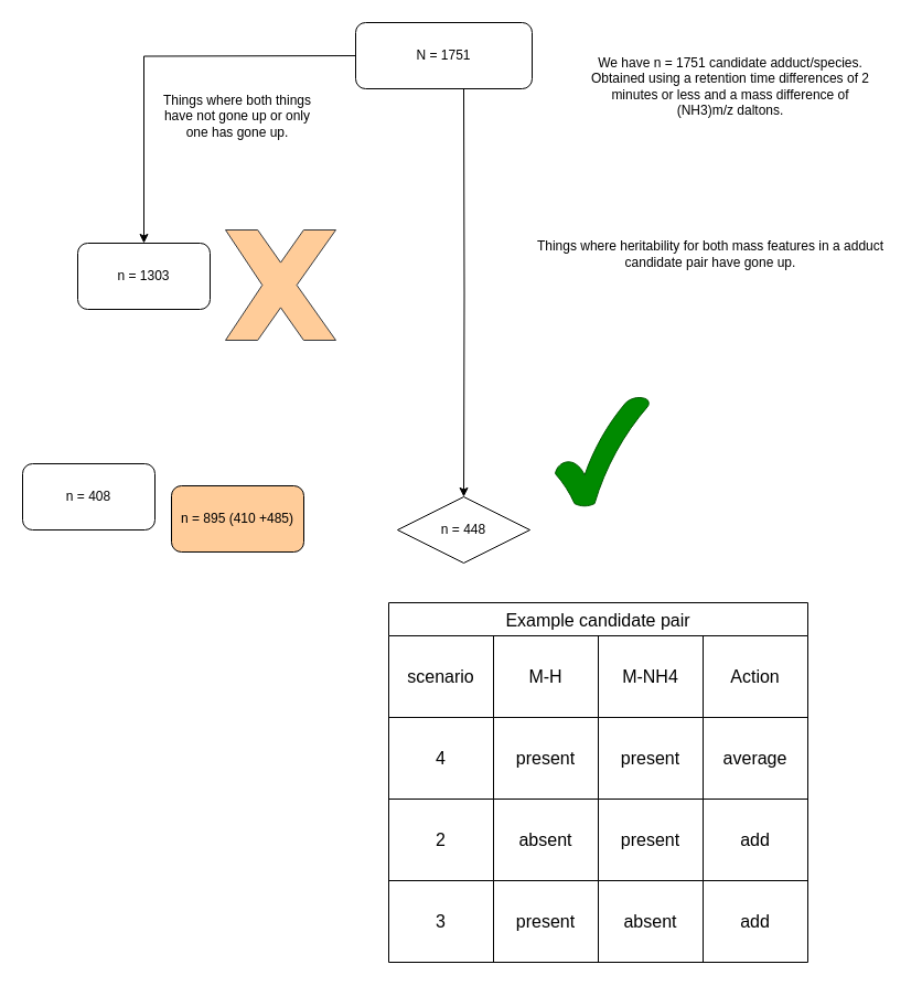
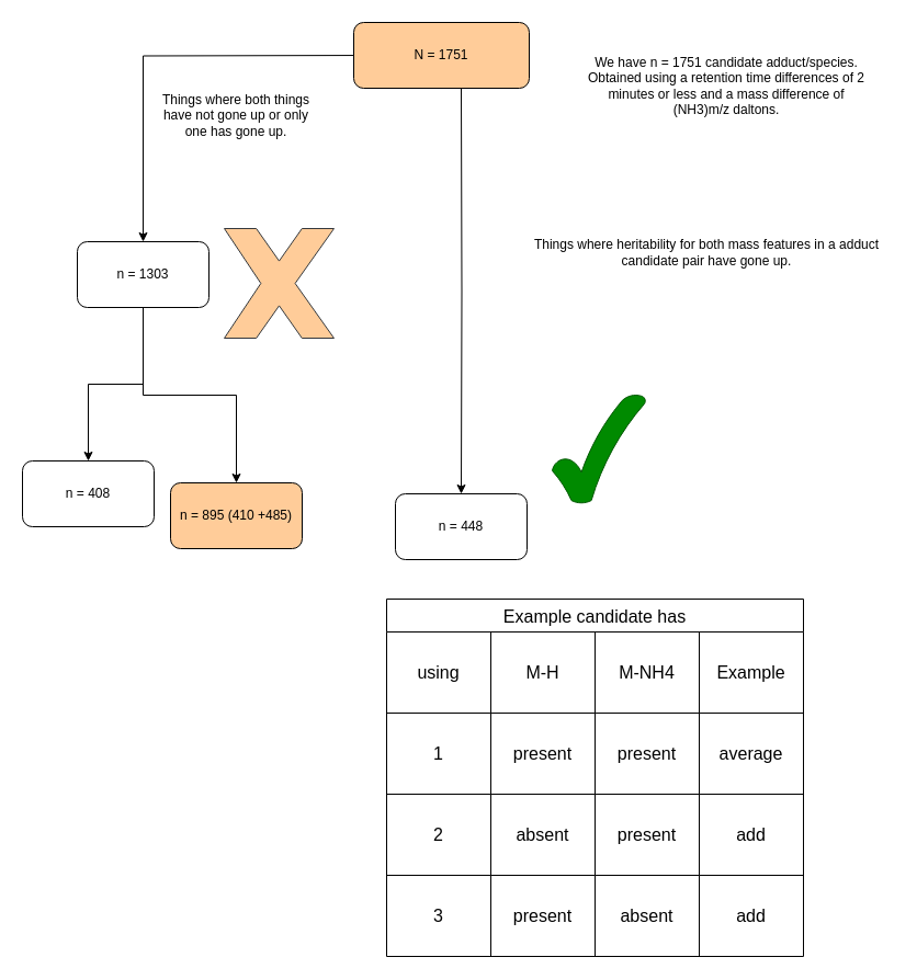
  <mxCell id="0" />
  <mxCell id="1" parent="0" />
  <mxCell id="2" value="" style="edgeStyle=orthogonalEdgeStyle;rounded=0;orthogonalLoop=1;jettySize=auto;html=1;" parent="1" target="6" edge="1"><mxGeometry relative="1" as="geometry"><mxPoint x="420" y="80" as="sourcePoint" /></mxGeometry></mxCell>
  <mxCell id="3" value="" style="edgeStyle=orthogonalEdgeStyle;rounded=0;orthogonalLoop=1;jettySize=auto;html=1;" parent="1" target="9" edge="1"><mxGeometry relative="1" as="geometry"><mxPoint x="340" y="50" as="sourcePoint" /></mxGeometry></mxCell>
- <mxCell id="4" value="N = 1751" style="rounded=1;whiteSpace=wrap;html=1;" parent="1" vertex="1"><mxGeometry x="322" y="20" width="160" height="60" as="geometry" /></mxCell>
+ <mxCell id="4" value="N = 1751" style="rounded=1;whiteSpace=wrap;html=1;fillColor=#ffcc99;" parent="1" vertex="1"><mxGeometry x="322" y="20" width="160" height="60" as="geometry" /></mxCell>
  <mxCell id="5" value="We have n = 1751 candidate adduct/species. Obtained using a retention time differences of 2 minutes or less and a mass difference of (NH3)m/z daltons." style="text;html=1;strokeColor=none;fillColor=none;align=center;verticalAlign=middle;whiteSpace=wrap;rounded=0;" parent="1" vertex="1"><mxGeometry x="532" y="43" width="260" height="70" as="geometry" /></mxCell>
- <mxCell id="6" value="n = 448" style="rhombus;whiteSpace=wrap;html=1;" parent="1" vertex="1"><mxGeometry x="360" y="450" width="120" height="60" as="geometry" /></mxCell>
+ <mxCell id="6" value="n = 448" style="whiteSpace=wrap;html=1;rounded=1;" parent="1" vertex="1"><mxGeometry x="360" y="450" width="120" height="60" as="geometry" /></mxCell>
+ <mxCell id="7" value="" style="edgeStyle=orthogonalEdgeStyle;rounded=0;orthogonalLoop=1;jettySize=auto;html=1;" parent="1" source="9" target="12" edge="1"><mxGeometry relative="1" as="geometry" /></mxCell>
+ <mxCell id="8" value="" style="edgeStyle=orthogonalEdgeStyle;rounded=0;orthogonalLoop=1;jettySize=auto;html=1;" parent="1" source="9" target="13" edge="1"><mxGeometry relative="1" as="geometry" /></mxCell>
  <mxCell id="9" value="n = 1303" style="whiteSpace=wrap;html=1;rounded=1;" parent="1" vertex="1"><mxGeometry x="70" y="220" width="120" height="60" as="geometry" /></mxCell>
  <mxCell id="10" value="Things where heritability for both mass features in a adduct candidate pair have gone up." style="text;html=1;strokeColor=none;fillColor=none;align=center;verticalAlign=middle;whiteSpace=wrap;rounded=0;" parent="1" vertex="1"><mxGeometry x="474" y="205" width="340" height="50" as="geometry" /></mxCell>
  <mxCell id="11" value="Things where both things have not gone up or only one has gone up." style="text;html=1;strokeColor=none;fillColor=none;align=center;verticalAlign=middle;whiteSpace=wrap;rounded=0;" parent="1" vertex="1"><mxGeometry x="140" y="70" width="150" height="70" as="geometry" /></mxCell>
  <mxCell id="12" value="n = 895 (410 +485)" style="whiteSpace=wrap;html=1;rounded=1;fillColor=#ffcc99;" parent="1" vertex="1"><mxGeometry x="155" y="440" width="120" height="60" as="geometry" /></mxCell>
  <mxCell id="13" value="n = 408" style="whiteSpace=wrap;html=1;rounded=1;" parent="1" vertex="1"><mxGeometry x="20" y="420" width="120" height="60" as="geometry" /></mxCell>
  <mxCell id="14" value="" style="verticalLabelPosition=bottom;verticalAlign=top;html=1;shape=mxgraph.basic.x;fillColor=#ffcc99;strokeColor=#36393d;" vertex="1" parent="1"><mxGeometry x="204" y="208" width="100" height="100" as="geometry" /></mxCell>
  <mxCell id="15" value="" style="verticalLabelPosition=bottom;verticalAlign=top;html=1;shape=mxgraph.basic.tick;fillColor=#008a00;strokeColor=#005700;fontColor=#ffffff;" vertex="1" parent="1"><mxGeometry x="503" y="359" width="85" height="100" as="geometry" /></mxCell>
- <mxCell id="16" value="Example candidate pair" style="shape=table;startSize=30;container=1;collapsible=0;childLayout=tableLayout;strokeColor=default;fontSize=16;" vertex="1" parent="1"><mxGeometry x="352" y="546" width="380" height="326" as="geometry" /></mxCell>
+ <mxCell id="16" value="Example candidate has" style="shape=table;startSize=30;container=1;collapsible=0;childLayout=tableLayout;strokeColor=default;fontSize=16;" vertex="1" parent="1"><mxGeometry x="352" y="546" width="380" height="326" as="geometry" /></mxCell>
  <mxCell id="17" value="" style="shape=tableRow;horizontal=0;startSize=0;swimlaneHead=0;swimlaneBody=0;strokeColor=inherit;top=0;left=0;bottom=0;right=0;collapsible=0;dropTarget=0;fillColor=none;points=[[0,0.5],[1,0.5]];portConstraint=eastwest;fontSize=16;" vertex="1" parent="16"><mxGeometry y="30" width="380" height="74" as="geometry" /></mxCell>
- <mxCell id="18" value="scenario" style="shape=partialRectangle;html=1;whiteSpace=wrap;connectable=0;strokeColor=inherit;overflow=hidden;fillColor=none;top=0;left=0;bottom=0;right=0;pointerEvents=1;fontSize=16;" vertex="1" parent="17"><mxGeometry width="95" height="74" as="geometry"><mxRectangle width="95" height="74" as="alternateBounds" /></mxGeometry></mxCell>
+ <mxCell id="18" value="using" style="shape=partialRectangle;html=1;whiteSpace=wrap;connectable=0;strokeColor=inherit;overflow=hidden;fillColor=none;top=0;left=0;bottom=0;right=0;pointerEvents=1;fontSize=16;" vertex="1" parent="17"><mxGeometry width="95" height="74" as="geometry"><mxRectangle width="95" height="74" as="alternateBounds" /></mxGeometry></mxCell>
  <mxCell id="19" value="M-H" style="shape=partialRectangle;html=1;whiteSpace=wrap;connectable=0;strokeColor=inherit;overflow=hidden;fillColor=none;top=0;left=0;bottom=0;right=0;pointerEvents=1;fontSize=16;" vertex="1" parent="17"><mxGeometry x="95" width="95" height="74" as="geometry"><mxRectangle width="95" height="74" as="alternateBounds" /></mxGeometry></mxCell>
  <mxCell id="20" value="M-NH4" style="shape=partialRectangle;html=1;whiteSpace=wrap;connectable=0;strokeColor=inherit;overflow=hidden;fillColor=none;top=0;left=0;bottom=0;right=0;pointerEvents=1;fontSize=16;" vertex="1" parent="17"><mxGeometry x="190" width="95" height="74" as="geometry"><mxRectangle width="95" height="74" as="alternateBounds" /></mxGeometry></mxCell>
- <mxCell id="21" value="Action" style="shape=partialRectangle;html=1;whiteSpace=wrap;connectable=0;strokeColor=inherit;overflow=hidden;fillColor=none;top=0;left=0;bottom=0;right=0;pointerEvents=1;fontSize=16;" vertex="1" parent="17"><mxGeometry x="285" width="95" height="74" as="geometry"><mxRectangle width="95" height="74" as="alternateBounds" /></mxGeometry></mxCell>
+ <mxCell id="21" value="Example" style="shape=partialRectangle;html=1;whiteSpace=wrap;connectable=0;strokeColor=inherit;overflow=hidden;fillColor=none;top=0;left=0;bottom=0;right=0;pointerEvents=1;fontSize=16;" vertex="1" parent="17"><mxGeometry x="285" width="95" height="74" as="geometry"><mxRectangle width="95" height="74" as="alternateBounds" /></mxGeometry></mxCell>
  <mxCell id="22" value="" style="shape=tableRow;horizontal=0;startSize=0;swimlaneHead=0;swimlaneBody=0;strokeColor=inherit;top=0;left=0;bottom=0;right=0;collapsible=0;dropTarget=0;fillColor=none;points=[[0,0.5],[1,0.5]];portConstraint=eastwest;fontSize=16;" vertex="1" parent="16"><mxGeometry y="104" width="380" height="74" as="geometry" /></mxCell>
- <mxCell id="23" value="4" style="shape=partialRectangle;html=1;whiteSpace=wrap;connectable=0;strokeColor=inherit;overflow=hidden;fillColor=none;top=0;left=0;bottom=0;right=0;pointerEvents=1;fontSize=16;" vertex="1" parent="22"><mxGeometry width="95" height="74" as="geometry"><mxRectangle width="95" height="74" as="alternateBounds" /></mxGeometry></mxCell>
+ <mxCell id="23" value="1" style="shape=partialRectangle;html=1;whiteSpace=wrap;connectable=0;strokeColor=inherit;overflow=hidden;fillColor=none;top=0;left=0;bottom=0;right=0;pointerEvents=1;fontSize=16;" vertex="1" parent="22"><mxGeometry width="95" height="74" as="geometry"><mxRectangle width="95" height="74" as="alternateBounds" /></mxGeometry></mxCell>
  <mxCell id="24" value="present" style="shape=partialRectangle;html=1;whiteSpace=wrap;connectable=0;strokeColor=inherit;overflow=hidden;fillColor=none;top=0;left=0;bottom=0;right=0;pointerEvents=1;fontSize=16;" vertex="1" parent="22"><mxGeometry x="95" width="95" height="74" as="geometry"><mxRectangle width="95" height="74" as="alternateBounds" /></mxGeometry></mxCell>
  <mxCell id="25" value="present" style="shape=partialRectangle;html=1;whiteSpace=wrap;connectable=0;strokeColor=inherit;overflow=hidden;fillColor=none;top=0;left=0;bottom=0;right=0;pointerEvents=1;fontSize=16;" vertex="1" parent="22"><mxGeometry x="190" width="95" height="74" as="geometry"><mxRectangle width="95" height="74" as="alternateBounds" /></mxGeometry></mxCell>
  <mxCell id="26" value="average" style="shape=partialRectangle;html=1;whiteSpace=wrap;connectable=0;strokeColor=inherit;overflow=hidden;fillColor=none;top=0;left=0;bottom=0;right=0;pointerEvents=1;fontSize=16;" vertex="1" parent="22"><mxGeometry x="285" width="95" height="74" as="geometry"><mxRectangle width="95" height="74" as="alternateBounds" /></mxGeometry></mxCell>
  <mxCell id="27" value="" style="shape=tableRow;horizontal=0;startSize=0;swimlaneHead=0;swimlaneBody=0;strokeColor=inherit;top=0;left=0;bottom=0;right=0;collapsible=0;dropTarget=0;fillColor=none;points=[[0,0.5],[1,0.5]];portConstraint=eastwest;fontSize=16;" vertex="1" parent="16"><mxGeometry y="178" width="380" height="74" as="geometry" /></mxCell>
  <mxCell id="28" value="2" style="shape=partialRectangle;html=1;whiteSpace=wrap;connectable=0;strokeColor=inherit;overflow=hidden;fillColor=none;top=0;left=0;bottom=0;right=0;pointerEvents=1;fontSize=16;" vertex="1" parent="27"><mxGeometry width="95" height="74" as="geometry"><mxRectangle width="95" height="74" as="alternateBounds" /></mxGeometry></mxCell>
  <mxCell id="29" value="absent" style="shape=partialRectangle;html=1;whiteSpace=wrap;connectable=0;strokeColor=inherit;overflow=hidden;fillColor=none;top=0;left=0;bottom=0;right=0;pointerEvents=1;fontSize=16;" vertex="1" parent="27"><mxGeometry x="95" width="95" height="74" as="geometry"><mxRectangle width="95" height="74" as="alternateBounds" /></mxGeometry></mxCell>
  <mxCell id="30" value="present" style="shape=partialRectangle;html=1;whiteSpace=wrap;connectable=0;strokeColor=inherit;overflow=hidden;fillColor=none;top=0;left=0;bottom=0;right=0;pointerEvents=1;fontSize=16;" vertex="1" parent="27"><mxGeometry x="190" width="95" height="74" as="geometry"><mxRectangle width="95" height="74" as="alternateBounds" /></mxGeometry></mxCell>
  <mxCell id="31" value="add" style="shape=partialRectangle;html=1;whiteSpace=wrap;connectable=0;strokeColor=inherit;overflow=hidden;fillColor=none;top=0;left=0;bottom=0;right=0;pointerEvents=1;fontSize=16;" vertex="1" parent="27"><mxGeometry x="285" width="95" height="74" as="geometry"><mxRectangle width="95" height="74" as="alternateBounds" /></mxGeometry></mxCell>
  <mxCell id="32" style="shape=tableRow;horizontal=0;startSize=0;swimlaneHead=0;swimlaneBody=0;strokeColor=inherit;top=0;left=0;bottom=0;right=0;collapsible=0;dropTarget=0;fillColor=none;points=[[0,0.5],[1,0.5]];portConstraint=eastwest;fontSize=16;" vertex="1" parent="16"><mxGeometry y="252" width="380" height="74" as="geometry" /></mxCell>
  <mxCell id="33" value="3" style="shape=partialRectangle;html=1;whiteSpace=wrap;connectable=0;strokeColor=inherit;overflow=hidden;fillColor=none;top=0;left=0;bottom=0;right=0;pointerEvents=1;fontSize=16;" vertex="1" parent="32"><mxGeometry width="95" height="74" as="geometry"><mxRectangle width="95" height="74" as="alternateBounds" /></mxGeometry></mxCell>
  <mxCell id="34" value="present" style="shape=partialRectangle;html=1;whiteSpace=wrap;connectable=0;strokeColor=inherit;overflow=hidden;fillColor=none;top=0;left=0;bottom=0;right=0;pointerEvents=1;fontSize=16;" vertex="1" parent="32"><mxGeometry x="95" width="95" height="74" as="geometry"><mxRectangle width="95" height="74" as="alternateBounds" /></mxGeometry></mxCell>
  <mxCell id="35" value="absent" style="shape=partialRectangle;html=1;whiteSpace=wrap;connectable=0;strokeColor=inherit;overflow=hidden;fillColor=none;top=0;left=0;bottom=0;right=0;pointerEvents=1;fontSize=16;" vertex="1" parent="32"><mxGeometry x="190" width="95" height="74" as="geometry"><mxRectangle width="95" height="74" as="alternateBounds" /></mxGeometry></mxCell>
  <mxCell id="36" value="add" style="shape=partialRectangle;html=1;whiteSpace=wrap;connectable=0;strokeColor=inherit;overflow=hidden;fillColor=none;top=0;left=0;bottom=0;right=0;pointerEvents=1;fontSize=16;" vertex="1" parent="32"><mxGeometry x="285" width="95" height="74" as="geometry"><mxRectangle width="95" height="74" as="alternateBounds" /></mxGeometry></mxCell>
